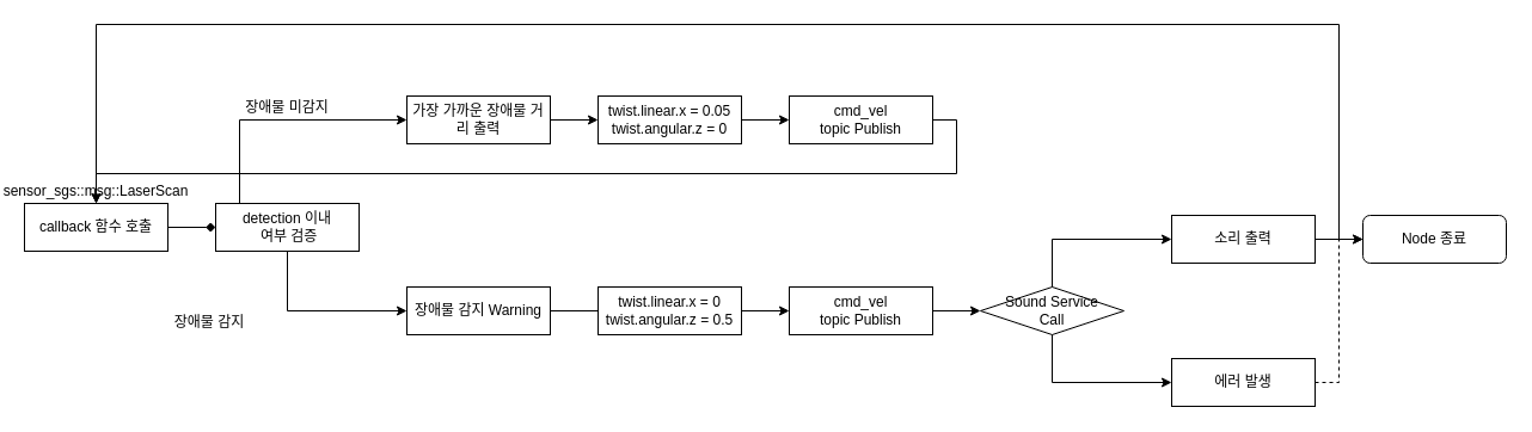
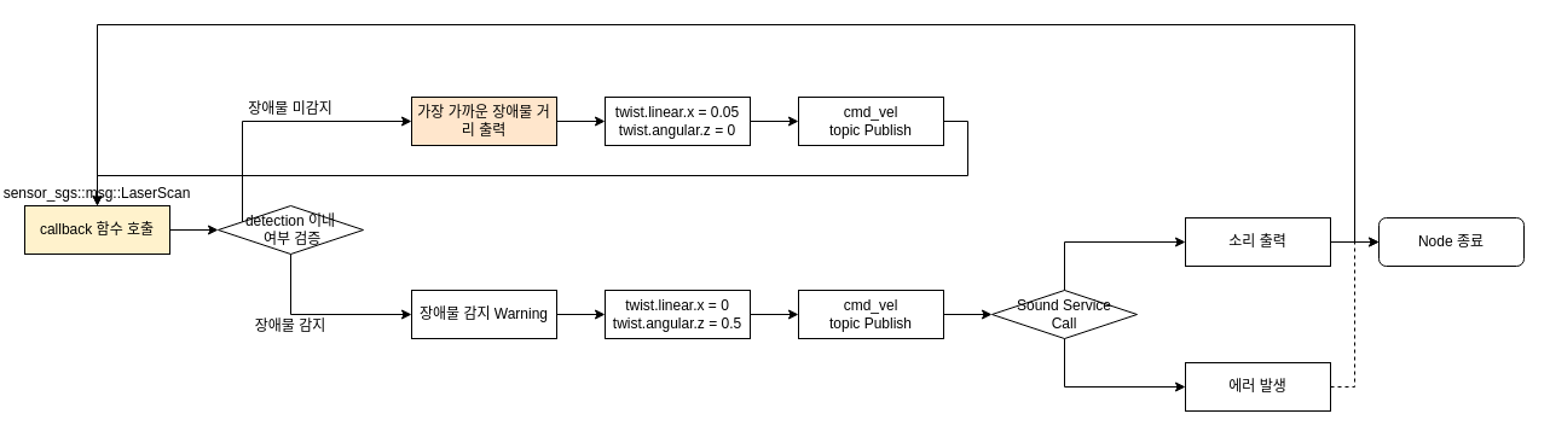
  <mxCell id="0" />
  <mxCell id="1" parent="0" />
- <mxCell id="2" value="callback 함수 호출" style="rounded=0;whiteSpace=wrap;html=1;" vertex="1" parent="1"><mxGeometry x="20" y="170" width="120" height="40" as="geometry" /></mxCell>
- <mxCell id="3" value="detection 이내&lt;br&gt;&amp;nbsp;여부 검증" style="whiteSpace=wrap;html=1;rounded=0;" vertex="1" parent="1"><mxGeometry x="180" y="170" width="120" height="40" as="geometry" /></mxCell>
- <mxCell id="4" style="edgeStyle=orthogonalEdgeStyle;rounded=0;orthogonalLoop=1;jettySize=auto;html=1;exitX=1;exitY=0.5;exitDx=0;exitDy=0;endArrow=diamond;" edge="1" parent="1" source="2" target="3"><mxGeometry x="10" y="150" as="geometry" /></mxCell>
+ <mxCell id="2" value="callback 함수 호출" style="rounded=0;whiteSpace=wrap;html=1;fillColor=#fff2cc;" vertex="1" parent="1"><mxGeometry x="20" y="170" width="120" height="40" as="geometry" /></mxCell>
+ <mxCell id="3" value="detection 이내&lt;br&gt;&amp;nbsp;여부 검증" style="rhombus;whiteSpace=wrap;html=1;" vertex="1" parent="1"><mxGeometry x="180" y="170" width="120" height="40" as="geometry" /></mxCell>
+ <mxCell id="4" style="edgeStyle=orthogonalEdgeStyle;rounded=0;orthogonalLoop=1;jettySize=auto;html=1;exitX=1;exitY=0.5;exitDx=0;exitDy=0;" edge="1" parent="1" source="2" target="3"><mxGeometry x="10" y="150" as="geometry" /></mxCell>
  <mxCell id="5" style="edgeStyle=orthogonalEdgeStyle;rounded=0;orthogonalLoop=1;jettySize=auto;html=1;exitX=1;exitY=0.5;exitDx=0;exitDy=0;" edge="1" parent="1" source="21" target="24"><mxGeometry relative="1" as="geometry" /></mxCell>
  <mxCell id="6" style="edgeStyle=orthogonalEdgeStyle;rounded=0;orthogonalLoop=1;jettySize=auto;html=1;entryX=0;entryY=0.5;entryDx=0;entryDy=0;" edge="1" parent="1" source="3" target="21"><mxGeometry x="10" y="150" as="geometry"><Array as="points"><mxPoint x="200" y="100" /></Array></mxGeometry></mxCell>
- <mxCell id="7" style="edgeStyle=orthogonalEdgeStyle;rounded=0;orthogonalLoop=1;jettySize=auto;html=1;exitX=1;exitY=0.5;exitDx=0;exitDy=0;endArrow=none;" edge="1" parent="1" source="22" target="25"><mxGeometry relative="1" as="geometry" /></mxCell>
+ <mxCell id="7" style="edgeStyle=orthogonalEdgeStyle;rounded=0;orthogonalLoop=1;jettySize=auto;html=1;exitX=1;exitY=0.5;exitDx=0;exitDy=0;" edge="1" parent="1" source="22" target="25"><mxGeometry relative="1" as="geometry" /></mxCell>
  <mxCell id="8" style="edgeStyle=orthogonalEdgeStyle;rounded=0;orthogonalLoop=1;jettySize=auto;html=1;exitX=0.5;exitY=1;exitDx=0;exitDy=0;entryX=0;entryY=0.5;entryDx=0;entryDy=0;" edge="1" parent="1" source="3" target="22"><mxGeometry x="10" y="150" as="geometry" /></mxCell>
  <mxCell id="9" value="Sound Service&lt;br&gt;Call" style="rhombus;whiteSpace=wrap;html=1;" vertex="1" parent="1"><mxGeometry x="820" y="240" width="120" height="40" as="geometry" /></mxCell>
  <mxCell id="10" style="edgeStyle=orthogonalEdgeStyle;rounded=0;orthogonalLoop=1;jettySize=auto;html=1;exitX=0.5;exitY=0;exitDx=0;exitDy=0;entryX=0;entryY=0.5;entryDx=0;entryDy=0;" edge="1" parent="1" source="9" target="30"><mxGeometry x="60" y="150" as="geometry" /></mxCell>
  <mxCell id="11" value="Node 종료" style="rounded=1;whiteSpace=wrap;html=1;" vertex="1" parent="1"><mxGeometry x="1140" y="180" width="120" height="40" as="geometry" /></mxCell>
  <mxCell id="12" style="edgeStyle=orthogonalEdgeStyle;rounded=0;orthogonalLoop=1;jettySize=auto;html=1;exitX=1;exitY=0.5;exitDx=0;exitDy=0;endArrow=open;" edge="1" parent="1" source="30" target="11"><mxGeometry x="60" y="150" as="geometry" /></mxCell>
  <mxCell id="13" style="edgeStyle=orthogonalEdgeStyle;rounded=0;orthogonalLoop=1;jettySize=auto;html=1;exitX=1;exitY=0.5;exitDx=0;exitDy=0;entryX=0;entryY=0.5;entryDx=0;entryDy=0;dashed=1;" edge="1" parent="1" source="31" target="11"><mxGeometry x="60" y="150" as="geometry" /></mxCell>
  <mxCell id="14" value="장애물 미감지" style="text;html=1;strokeColor=none;fillColor=none;align=center;verticalAlign=middle;whiteSpace=wrap;rounded=0;" vertex="1" parent="1"><mxGeometry x="200" y="80" width="80" height="20" as="geometry" /></mxCell>
- <mxCell id="15" value="장애물 감지" style="text;html=1;strokeColor=none;fillColor=none;align=center;verticalAlign=middle;whiteSpace=wrap;rounded=0;" vertex="1" parent="1"><mxGeometry x="135" y="260" width="80" height="20" as="geometry" /></mxCell>
+ <mxCell id="15" value="장애물 감지" style="text;html=1;strokeColor=none;fillColor=none;align=center;verticalAlign=middle;whiteSpace=wrap;rounded=0;" vertex="1" parent="1"><mxGeometry x="200" y="260" width="80" height="20" as="geometry" /></mxCell>
  <mxCell id="16" style="edgeStyle=orthogonalEdgeStyle;rounded=0;orthogonalLoop=1;jettySize=auto;html=1;exitX=1;exitY=0.5;exitDx=0;exitDy=0;entryX=0.5;entryY=1;entryDx=0;entryDy=0;" edge="1" parent="1" source="30"><mxGeometry x="10" y="150" as="geometry"><Array as="points"><mxPoint x="1120" y="200" /><mxPoint x="1120" y="20" /><mxPoint x="80" y="20" /></Array><mxPoint x="80" y="170" as="targetPoint" /></mxGeometry></mxCell>
  <mxCell id="17" style="edgeStyle=orthogonalEdgeStyle;rounded=0;orthogonalLoop=1;jettySize=auto;html=1;exitX=0.5;exitY=1;exitDx=0;exitDy=0;entryX=0;entryY=0.5;entryDx=0;entryDy=0;" edge="1" parent="1" source="9" target="31"><mxGeometry x="60" y="150" as="geometry"><mxPoint x="560" y="250" as="sourcePoint" /><mxPoint x="640" y="210" as="targetPoint" /></mxGeometry></mxCell>
  <mxCell id="18" style="edgeStyle=orthogonalEdgeStyle;rounded=0;orthogonalLoop=1;jettySize=auto;html=1;exitX=1;exitY=0.5;exitDx=0;exitDy=0;" edge="1" parent="1" source="28" target="9"><mxGeometry relative="1" as="geometry" /></mxCell>
  <mxCell id="19" style="edgeStyle=orthogonalEdgeStyle;rounded=0;orthogonalLoop=1;jettySize=auto;html=1;entryX=0;entryY=0.5;entryDx=0;entryDy=0;" edge="1" parent="1" source="25" target="28"><mxGeometry relative="1" as="geometry" /></mxCell>
  <mxCell id="20" value="" style="group" vertex="1" connectable="0" parent="1"><mxGeometry x="340" y="80" width="120" height="200" as="geometry" /></mxCell>
- <mxCell id="21" value="가장 가까운 장애물 거리 출력" style="rounded=0;whiteSpace=wrap;html=1;" vertex="1" parent="20"><mxGeometry width="120" height="40" as="geometry" /></mxCell>
+ <mxCell id="21" value="가장 가까운 장애물 거리 출력" style="rounded=0;whiteSpace=wrap;html=1;fillColor=#ffe6cc;" vertex="1" parent="20"><mxGeometry width="120" height="40" as="geometry" /></mxCell>
  <mxCell id="22" value="장애물 감지 Warning" style="rounded=0;whiteSpace=wrap;html=1;" vertex="1" parent="20"><mxGeometry y="160" width="120" height="40" as="geometry" /></mxCell>
  <mxCell id="23" value="" style="group" vertex="1" connectable="0" parent="1"><mxGeometry x="500" y="80" width="120" height="200" as="geometry" /></mxCell>
  <mxCell id="24" value="twist.linear.x = 0.05&lt;br&gt;twist.angular.z = 0" style="rounded=0;whiteSpace=wrap;html=1;" vertex="1" parent="23"><mxGeometry width="120" height="40" as="geometry" /></mxCell>
  <mxCell id="25" value="twist.linear.x = 0&lt;br&gt;twist.angular.z = 0.5" style="rounded=0;whiteSpace=wrap;html=1;" vertex="1" parent="23"><mxGeometry y="160" width="120" height="40" as="geometry" /></mxCell>
  <mxCell id="26" value="" style="group" vertex="1" connectable="0" parent="1"><mxGeometry x="660" y="80" width="120" height="200" as="geometry" /></mxCell>
  <mxCell id="27" value="cmd_vel&lt;br&gt;topic Publish" style="rounded=0;whiteSpace=wrap;html=1;" vertex="1" parent="26"><mxGeometry width="120" height="40" as="geometry" /></mxCell>
  <mxCell id="28" value="cmd_vel&lt;br&gt;topic Publish" style="rounded=0;whiteSpace=wrap;html=1;" vertex="1" parent="26"><mxGeometry y="160" width="120" height="40" as="geometry" /></mxCell>
  <mxCell id="29" value="" style="group" vertex="1" connectable="0" parent="1"><mxGeometry x="980" y="180" width="120" height="160" as="geometry" /></mxCell>
  <mxCell id="30" value="소리 출력" style="rounded=0;whiteSpace=wrap;html=1;" vertex="1" parent="29"><mxGeometry width="120" height="40" as="geometry" /></mxCell>
  <mxCell id="31" value="에러 발생" style="rounded=0;whiteSpace=wrap;html=1;" vertex="1" parent="29"><mxGeometry y="120" width="120" height="40" as="geometry" /></mxCell>
  <mxCell id="32" style="edgeStyle=orthogonalEdgeStyle;rounded=0;orthogonalLoop=1;jettySize=auto;html=1;exitX=1;exitY=0.5;exitDx=0;exitDy=0;entryX=0;entryY=0.5;entryDx=0;entryDy=0;" edge="1" parent="1" source="24" target="27"><mxGeometry relative="1" as="geometry" /></mxCell>
  <mxCell id="33" style="edgeStyle=orthogonalEdgeStyle;rounded=0;orthogonalLoop=1;jettySize=auto;html=1;exitX=1;exitY=0.5;exitDx=0;exitDy=0;" edge="1" parent="1" source="27" target="2"><mxGeometry relative="1" as="geometry" /></mxCell>
  <mxCell id="34" value="sensor_sgs::msg::LaserScan" style="text;html=1;strokeColor=none;fillColor=none;align=center;verticalAlign=middle;whiteSpace=wrap;rounded=0;" vertex="1" parent="1"><mxGeometry x="60" y="150" width="40" height="20" as="geometry" /></mxCell>
